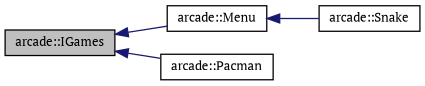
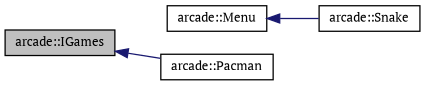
  digraph {
    fontname="PT Serif"
    rankdir=LR
    node [color=black fillcolor=white fontname="PT Serif" fontsize=10 shape=record style=filled]
    edge [color=midnightblue dir=back fontname="PT Serif" fontsize=10 labelfontname=Helvetica labelfontsize=10 style=solid]
    n1 [fillcolor=grey75 fontcolor=black height=0.2 label="arcade::IGames" width=0.4]
    n2 [height=0.2 label="arcade::Menu" width=0.4]
    n3 [height=0.2 label="arcade::Pacman" width=0.4]
    n4 [height=0.2 label="arcade::Snake" width=0.4]
-   n1 -> n2
    n1 -> n3
    n2 -> n4
  }
